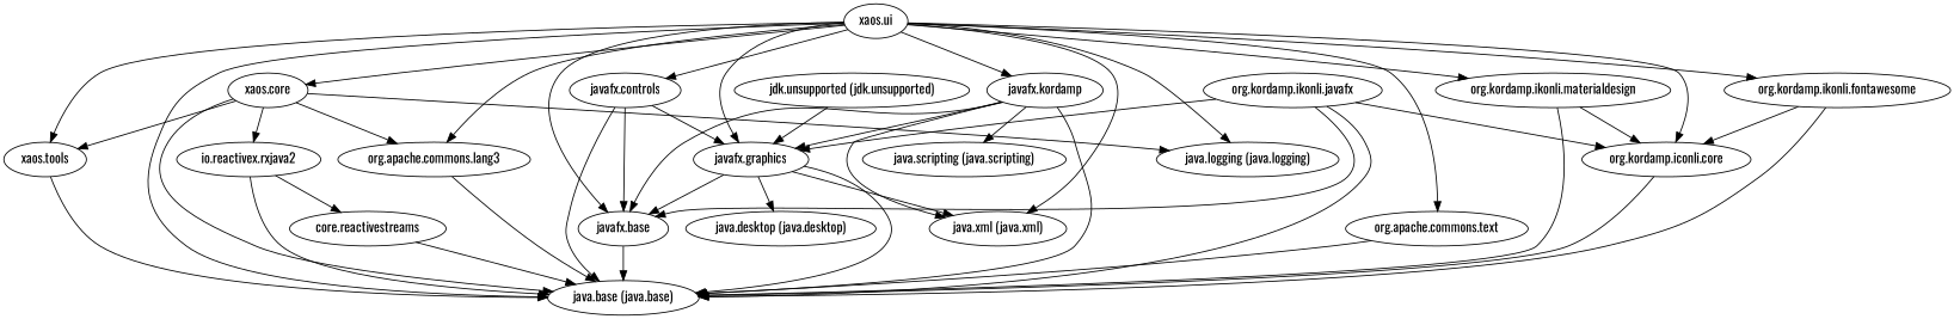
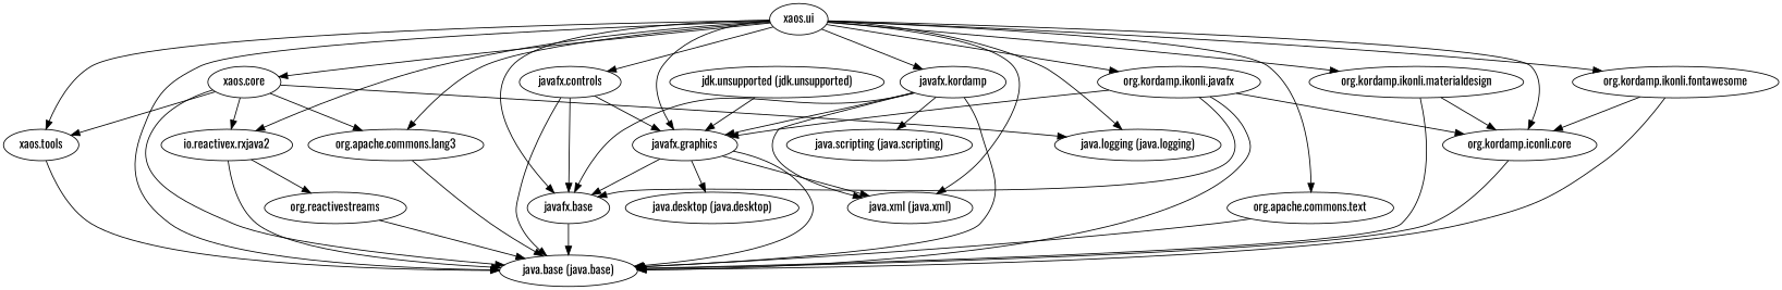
  digraph {
    fontname=Oswald
    node [fontname=Oswald]
    edge [fontname=Oswald]
    "xaos.core"
    "io.reactivex.rxjava2"
    "java.base (java.base)"
    "java.logging (java.logging)"
    "org.apache.commons.lang3"
    "xaos.tools"
-   "org.reactivestreams" [label="core.reactivestreams"]
+   "org.reactivestreams"
    "javafx.graphics"
    "java.desktop (java.desktop)"
    "java.xml (java.xml)"
    "javafx.base"
    "jdk.unsupported (jdk.unsupported)"
    "javafx.controls"
    "org.apache.commons.text"
    "org.kordamp.ikonli.materialdesign"
    "org.kordamp.iconli.core"
    "org.kordamp.ikonli.javafx"
    "xaos.ui"
    n19 [label="javafx.kordamp"]
    "org.kordamp.ikonli.fontawesome"
    "java.scripting (java.scripting)"
    "xaos.core" -> "io.reactivex.rxjava2"
    "xaos.core" -> "java.base (java.base)"
    "xaos.core" -> "java.logging (java.logging)"
    "xaos.core" -> "org.apache.commons.lang3"
    "xaos.core" -> "xaos.tools"
    "io.reactivex.rxjava2" -> "java.base (java.base)"
    "io.reactivex.rxjava2" -> "org.reactivestreams"
    "org.apache.commons.lang3" -> "java.base (java.base)"
    "xaos.tools" -> "java.base (java.base)"
    "org.reactivestreams" -> "java.base (java.base)"
    "javafx.graphics" -> "java.base (java.base)"
    "javafx.graphics" -> "java.desktop (java.desktop)"
    "javafx.graphics" -> "java.xml (java.xml)"
    "javafx.graphics" -> "javafx.base"
    "javafx.base" -> "java.base (java.base)"
    "jdk.unsupported (jdk.unsupported)" -> "javafx.graphics"
    "javafx.controls" -> "java.base (java.base)"
    "javafx.controls" -> "javafx.graphics"
    "javafx.controls" -> "javafx.base"
    "org.apache.commons.text" -> "java.base (java.base)"
    "org.kordamp.ikonli.materialdesign" -> "java.base (java.base)"
    "org.kordamp.ikonli.materialdesign" -> "org.kordamp.iconli.core"
    "org.kordamp.iconli.core" -> "java.base (java.base)"
    "org.kordamp.ikonli.javafx" -> "java.base (java.base)"
    "org.kordamp.ikonli.javafx" -> "javafx.graphics"
    "org.kordamp.ikonli.javafx" -> "javafx.base"
    "org.kordamp.ikonli.javafx" -> "org.kordamp.iconli.core"
    "xaos.ui" -> "xaos.core"
+   "xaos.ui" -> "io.reactivex.rxjava2"
    "xaos.ui" -> "java.base (java.base)"
    "xaos.ui" -> "java.logging (java.logging)"
    "xaos.ui" -> "org.apache.commons.lang3"
    "xaos.ui" -> "xaos.tools"
    "xaos.ui" -> "javafx.graphics"
    "xaos.ui" -> "java.xml (java.xml)"
    "xaos.ui" -> "javafx.base"
    "xaos.ui" -> "javafx.controls"
    "xaos.ui" -> "org.apache.commons.text"
    "xaos.ui" -> "org.kordamp.ikonli.materialdesign"
    "xaos.ui" -> "org.kordamp.iconli.core"
+   "xaos.ui" -> "org.kordamp.ikonli.javafx"
    "xaos.ui" -> n19
    "xaos.ui" -> "org.kordamp.ikonli.fontawesome"
    n19 -> "java.base (java.base)"
    n19 -> "javafx.graphics"
    n19 -> "java.xml (java.xml)"
    n19 -> "javafx.base"
    n19 -> "java.scripting (java.scripting)"
    "org.kordamp.ikonli.fontawesome" -> "java.base (java.base)"
    "org.kordamp.ikonli.fontawesome" -> "org.kordamp.iconli.core"
  }
